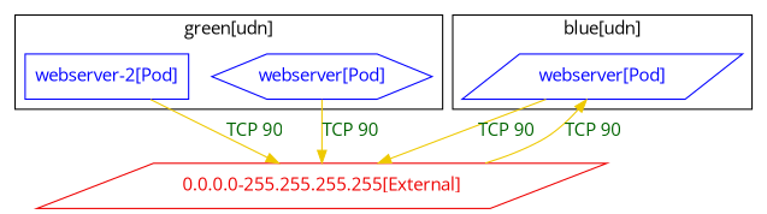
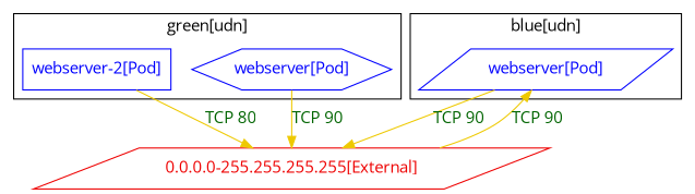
  digraph {
    fontname="Open Sans"
    node [color=blue fontcolor=blue shape=parallelogram fontname="Open Sans"]
    edge [color=gold2 fontcolor=darkgreen weight=1 fontname="Open Sans"]
    n1 [label="webserver-2[Pod]" shape=box]
    n2 [label="webserver[Pod]" shape=hexagon]
    n3 [label="webserver[Pod]"]
    n4 [color=red2 fontcolor=red2 label="0.0.0.0-255.255.255.255[External]"]
    subgraph cluster_1 {
      color=black
      fontcolor=black
      label="green[udn]"
      n1
      n2
    }
    subgraph cluster_2 {
      color=black
      fontcolor=black
      label="blue[udn]"
      n3
    }
-   n1 -> n4 [label="TCP 90"]
+   n1 -> n4 [label="TCP 80"]
    n2 -> n4 [label="TCP 90"]
    n3 -> n4 [label="TCP 90"]
    n4 -> n3 [label="TCP 90" weight=0.5]
  }
